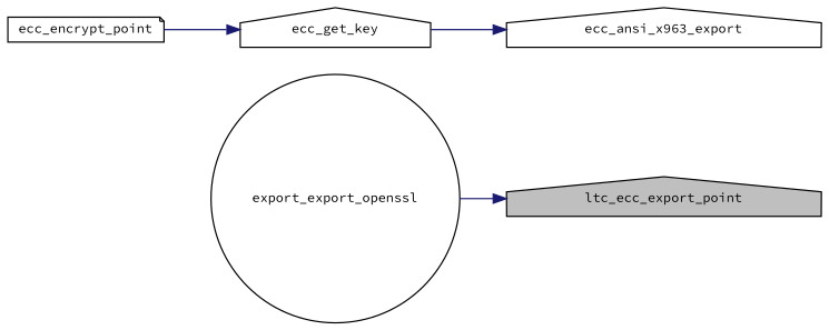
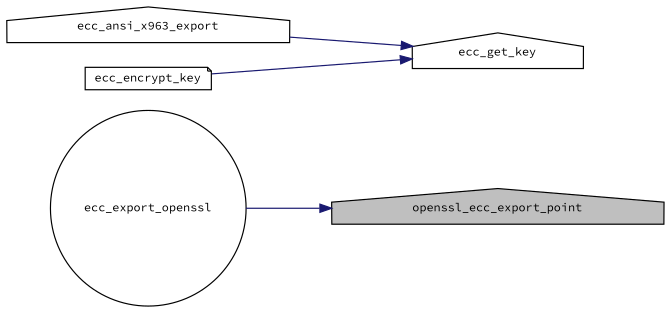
  digraph {
    fontname="Source Code Pro"
    rankdir=RL
    node [color=black fillcolor=white fontname="Source Code Pro" fontsize=10 shape=house style=filled]
    edge [color=midnightblue dir=back fontname="Source Code Pro" fontsize=10 labelfontname=Helvetica labelfontsize=10 style=solid]
-   n1 [fillcolor=grey75 fontcolor=black height=0.2 label=ltc_ecc_export_point width=0.4]
-   n2 [height=0.2 label=export_export_openssl shape=circle width=0.4]
+   n1 [fillcolor=grey75 fontcolor=black height=0.2 label=openssl_ecc_export_point width=0.4]
+   n2 [height=0.2 label=ecc_export_openssl shape=circle width=0.4]
    n3 [height=0.2 label=ecc_get_key width=0.4]
    n4 [height=0.2 label=ecc_ansi_x963_export width=0.4]
-   n5 [height=0.2 label=ecc_encrypt_point shape=note width=0.4]
+   n5 [height=0.2 label=ecc_encrypt_key shape=note width=0.4]
    n1 -> n2
-   n4 -> n3
+   n3 -> n4
    n3 -> n5
  }
